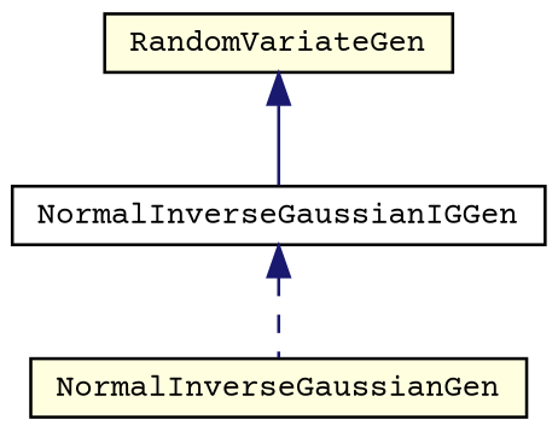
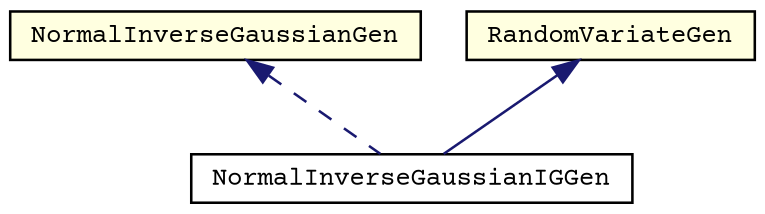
  digraph {
    fontname="Courier Prime"
    node [color=black fillcolor=lightyellow fontname="Courier Prime" fontsize=10 shape=record style=filled]
    edge [color=midnightblue dir=back fontname="Courier Prime" fontsize=10 labelfontname=Helvetica labelfontsize=10]
    n1 [fillcolor=white fontcolor=black height=0.2 label=NormalInverseGaussianIGGen width=0.4]
    n2 [height=0.2 label=NormalInverseGaussianGen width=0.4]
    n3 [height=0.2 label=RandomVariateGen width=0.4]
-   n1 -> n2 [style=dashed]
+   n2 -> n1 [style=dashed]
    n3 -> n1 [style=solid]
  }
